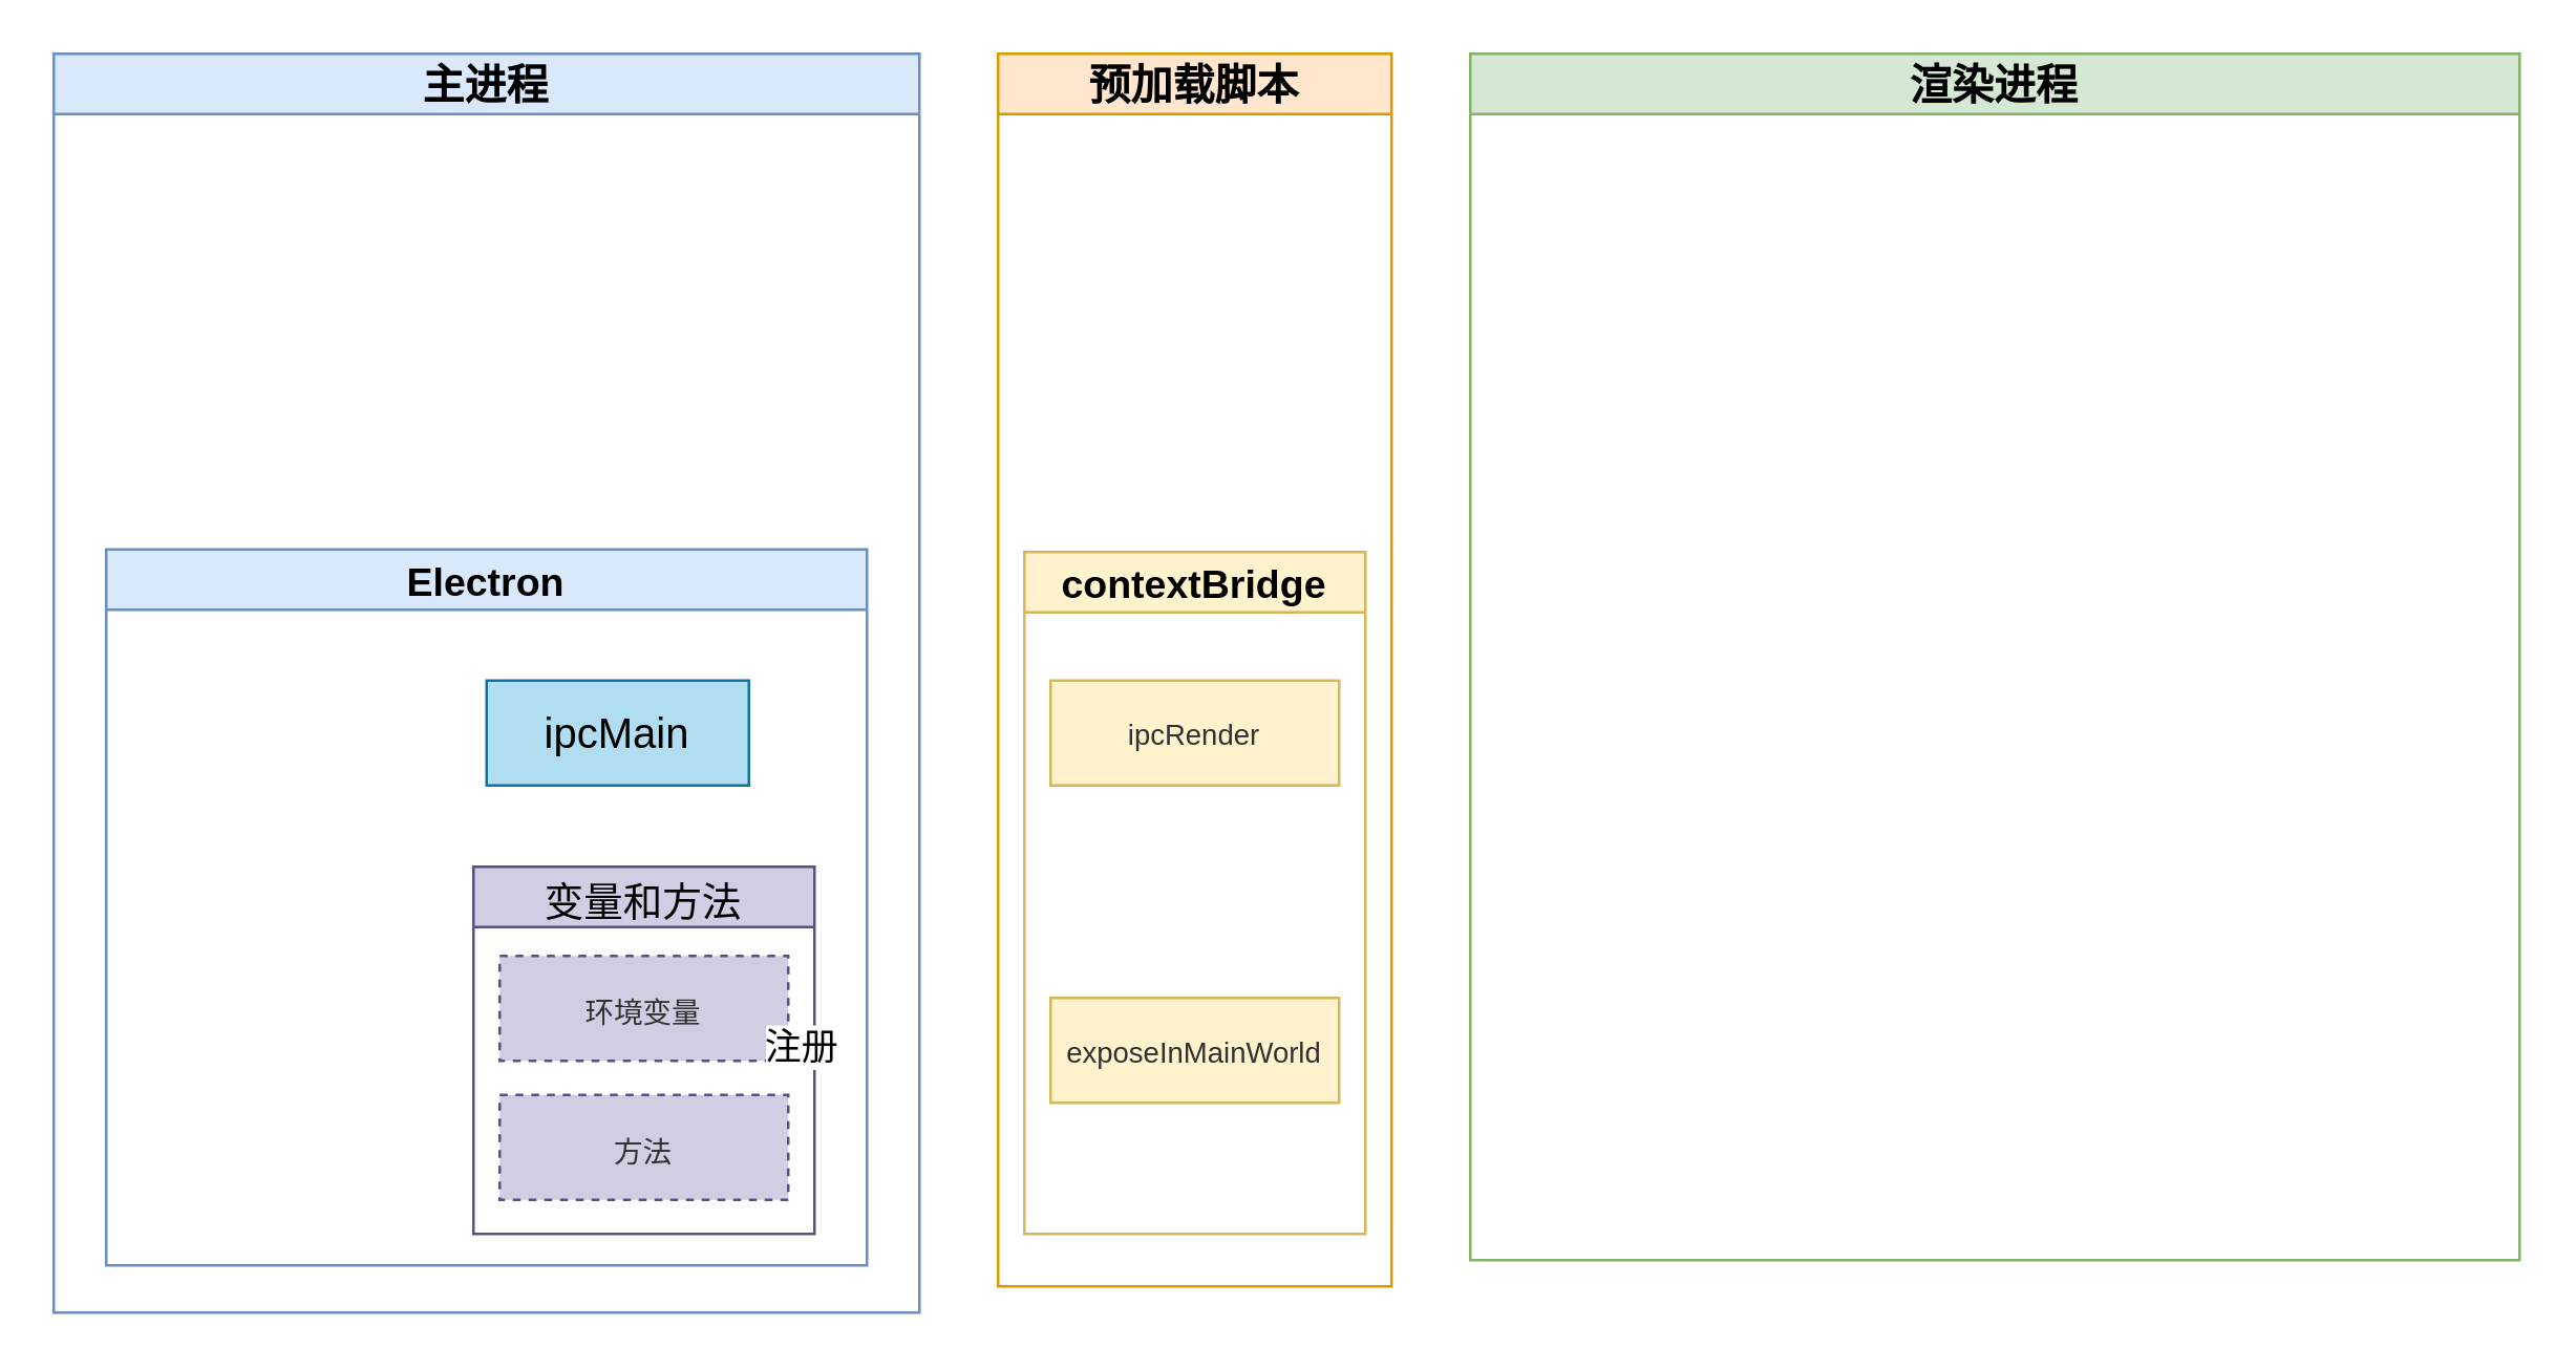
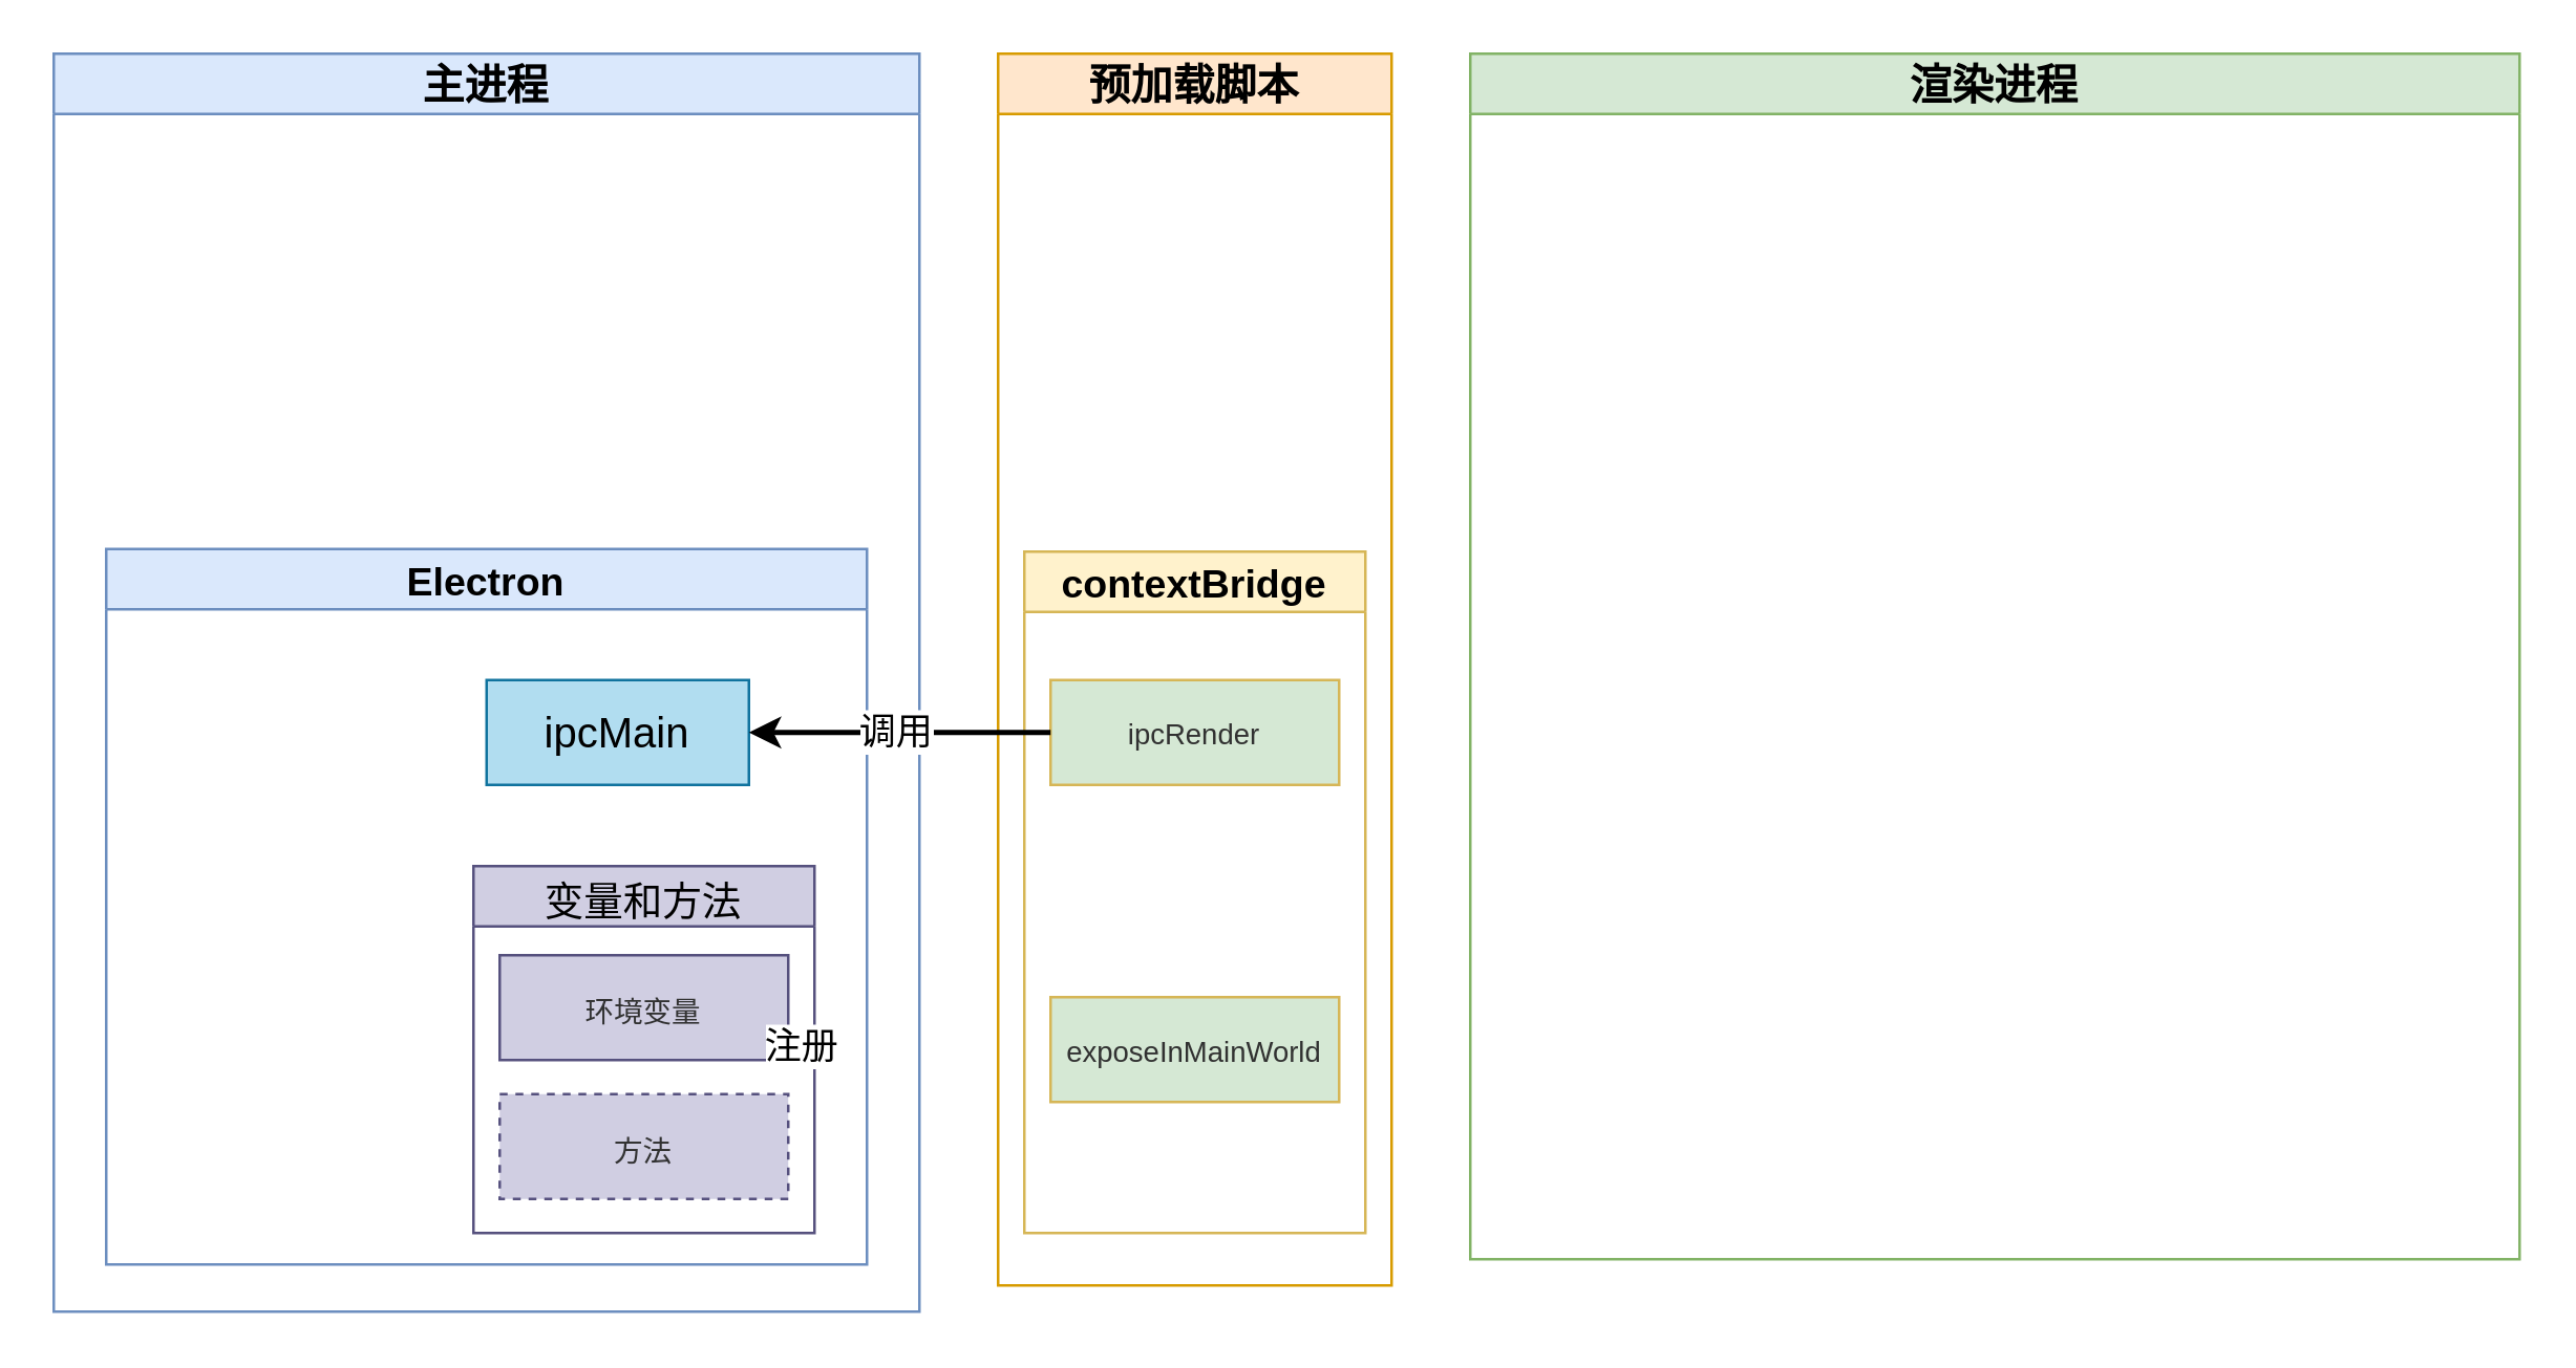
  <mxCell id="0" />
  <mxCell id="1" parent="0" />
  <mxCell id="2" value="&lt;font style=&quot;font-size: 16px;&quot;&gt;主进程&lt;/font&gt;" style="swimlane;whiteSpace=wrap;html=1;fillColor=#dae8fc;strokeColor=#6c8ebf;" vertex="1" parent="1"><mxGeometry x="20" y="20" width="330" height="480" as="geometry" /></mxCell>
  <mxCell id="3" value="&lt;font style=&quot;font-size: 15px;&quot;&gt;Electron&lt;/font&gt;" style="swimlane;whiteSpace=wrap;html=1;startSize=23;fillColor=#dae8fc;strokeColor=#6c8ebf;" vertex="1" parent="2"><mxGeometry x="20" y="189" width="290" height="273" as="geometry" /></mxCell>
  <mxCell id="4" value="&lt;p style=&quot;margin: 0px; font-variant-numeric: normal; font-variant-east-asian: normal; font-variant-alternates: normal; font-kerning: auto; font-optical-sizing: auto; font-feature-settings: normal; font-variation-settings: normal; font-stretch: normal; line-height: normal; -webkit-text-stroke-color: rgb(0, 0, 0); text-align: start;&quot; class=&quot;p1&quot;&gt;&lt;span style=&quot;font-size: 15px;&quot;&gt;变量和方法&lt;/span&gt;&lt;/p&gt;" style="swimlane;whiteSpace=wrap;html=1;startSize=23;fillColor=#d0cee2;strokeColor=#56517e;fontStyle=0" vertex="1" parent="3"><mxGeometry x="140" y="121" width="130" height="140" as="geometry" /></mxCell>
  <mxCell id="5" value="&lt;p style=&quot;margin: 0px; font-variant-numeric: normal; font-variant-east-asian: normal; font-variant-alternates: normal; font-kerning: auto; font-optical-sizing: auto; font-feature-settings: normal; font-variation-settings: normal; font-stretch: normal; line-height: normal; color: rgb(49, 49, 49); -webkit-text-stroke-color: rgb(0, 0, 0);&quot; class=&quot;p1&quot;&gt;&lt;font style=&quot;font-size: 11px;&quot;&gt;方法&lt;/font&gt;&lt;/p&gt;" style="whiteSpace=wrap;html=1;fillColor=#d0cee2;strokeColor=#56517e;dashed=1;" vertex="1" parent="4"><mxGeometry x="10" y="87" width="110" height="40" as="geometry" /></mxCell>
- <mxCell id="6" value="&lt;p style=&quot;margin: 0px; font-variant-numeric: normal; font-variant-east-asian: normal; font-variant-alternates: normal; font-kerning: auto; font-optical-sizing: auto; font-feature-settings: normal; font-variation-settings: normal; font-stretch: normal; font-size: 11px; line-height: normal; color: rgb(49, 49, 49); -webkit-text-stroke-color: rgb(0, 0, 0);&quot; class=&quot;p1&quot;&gt;环境变量&lt;/p&gt;" style="whiteSpace=wrap;html=1;fillColor=#d0cee2;strokeColor=#56517e;dashed=1;" vertex="1" parent="4"><mxGeometry x="10" y="34" width="110" height="40" as="geometry" /></mxCell>
+ <mxCell id="6" value="&lt;p style=&quot;margin: 0px; font-variant-numeric: normal; font-variant-east-asian: normal; font-variant-alternates: normal; font-kerning: auto; font-optical-sizing: auto; font-feature-settings: normal; font-variation-settings: normal; font-stretch: normal; font-size: 11px; line-height: normal; color: rgb(49, 49, 49); -webkit-text-stroke-color: rgb(0, 0, 0);&quot; class=&quot;p1&quot;&gt;环境变量&lt;/p&gt;" style="whiteSpace=wrap;html=1;fillColor=#d0cee2;strokeColor=#56517e;" vertex="1" parent="4"><mxGeometry x="10" y="34" width="110" height="40" as="geometry" /></mxCell>
  <mxCell id="7" value="ipcMain" style="rounded=0;whiteSpace=wrap;html=1;fontSize=16;fillColor=#b1ddf0;strokeColor=#10739e;" vertex="1" parent="3"><mxGeometry x="145" y="50" width="100" height="40" as="geometry" /></mxCell>
  <mxCell id="8" value="&lt;font style=&quot;font-size: 16px;&quot;&gt;渲染进程&lt;/font&gt;" style="swimlane;whiteSpace=wrap;html=1;fillColor=#d5e8d4;strokeColor=#82b366;" vertex="1" parent="1"><mxGeometry x="560" y="20" width="400" height="460" as="geometry" /></mxCell>
  <mxCell id="9" value="&lt;font style=&quot;font-size: 16px;&quot;&gt;预加载脚本&lt;/font&gt;" style="swimlane;whiteSpace=wrap;html=1;fillColor=#ffe6cc;strokeColor=#d79b00;" vertex="1" parent="1"><mxGeometry x="380" y="20" width="150" height="470" as="geometry" /></mxCell>
  <mxCell id="10" value="&lt;p style=&quot;margin: 0px; font-variant-numeric: normal; font-variant-east-asian: normal; font-variant-alternates: normal; font-kerning: auto; font-optical-sizing: auto; font-feature-settings: normal; font-variation-settings: normal; font-stretch: normal; line-height: normal; -webkit-text-stroke-color: rgb(0, 0, 0); text-align: start;&quot; class=&quot;p1&quot;&gt;&lt;font style=&quot;font-size: 15px;&quot;&gt;contextBridge&lt;/font&gt;&lt;/p&gt;" style="swimlane;whiteSpace=wrap;html=1;startSize=23;fillColor=#fff2cc;strokeColor=#d6b656;" vertex="1" parent="9"><mxGeometry x="10" y="190" width="130" height="260" as="geometry" /></mxCell>
- <mxCell id="11" value="&lt;p style=&quot;margin: 0px; font-variant-numeric: normal; font-variant-east-asian: normal; font-variant-alternates: normal; font-kerning: auto; font-optical-sizing: auto; font-feature-settings: normal; font-variation-settings: normal; font-stretch: normal; line-height: normal; color: rgb(49, 49, 49); -webkit-text-stroke-color: rgb(0, 0, 0);&quot; class=&quot;p1&quot;&gt;&lt;font style=&quot;font-size: 11px;&quot;&gt;exposeInMainWorld&lt;/font&gt;&lt;/p&gt;" style="whiteSpace=wrap;html=1;fillColor=#fff2cc;strokeColor=#d6b656;" vertex="1" parent="10"><mxGeometry x="10" y="170" width="110" height="40" as="geometry" /></mxCell>
- <mxCell id="12" value="&lt;p style=&quot;margin: 0px; font-variant-numeric: normal; font-variant-east-asian: normal; font-variant-alternates: normal; font-kerning: auto; font-optical-sizing: auto; font-feature-settings: normal; font-variation-settings: normal; font-stretch: normal; font-size: 11px; line-height: normal; color: rgb(49, 49, 49); -webkit-text-stroke-color: rgb(0, 0, 0);&quot; class=&quot;p1&quot;&gt;ipcRender&lt;/p&gt;" style="whiteSpace=wrap;html=1;fillColor=#fff2cc;strokeColor=#d6b656;" vertex="1" parent="10"><mxGeometry x="10" y="49" width="110" height="40" as="geometry" /></mxCell>
+ <mxCell id="11" value="&lt;p style=&quot;margin: 0px; font-variant-numeric: normal; font-variant-east-asian: normal; font-variant-alternates: normal; font-kerning: auto; font-optical-sizing: auto; font-feature-settings: normal; font-variation-settings: normal; font-stretch: normal; line-height: normal; color: rgb(49, 49, 49); -webkit-text-stroke-color: rgb(0, 0, 0);&quot; class=&quot;p1&quot;&gt;&lt;font style=&quot;font-size: 11px;&quot;&gt;exposeInMainWorld&lt;/font&gt;&lt;/p&gt;" style="whiteSpace=wrap;html=1;fillColor=#d5e8d4;strokeColor=#d6b656;" vertex="1" parent="10"><mxGeometry x="10" y="170" width="110" height="40" as="geometry" /></mxCell>
+ <mxCell id="12" value="&lt;p style=&quot;margin: 0px; font-variant-numeric: normal; font-variant-east-asian: normal; font-variant-alternates: normal; font-kerning: auto; font-optical-sizing: auto; font-feature-settings: normal; font-variation-settings: normal; font-stretch: normal; font-size: 11px; line-height: normal; color: rgb(49, 49, 49); -webkit-text-stroke-color: rgb(0, 0, 0);&quot; class=&quot;p1&quot;&gt;ipcRender&lt;/p&gt;" style="whiteSpace=wrap;html=1;fillColor=#d5e8d4;strokeColor=#d6b656;" vertex="1" parent="10"><mxGeometry x="10" y="49" width="110" height="40" as="geometry" /></mxCell>
  <mxCell id="13" value="注册" style="endArrow=classic;html=1;rounded=0;fontSize=14;exitX=1;exitY=0.5;exitDx=0;exitDy=0;strokeWidth=2;" edge="1" parent="1" source="4" target="6"><mxGeometry width="50" height="50" relative="1" as="geometry"><mxPoint x="320" y="435" as="sourcePoint" /><mxPoint x="390" y="230" as="targetPoint" /></mxGeometry></mxCell>
+ <mxCell id="14" value="调用" style="edgeStyle=orthogonalEdgeStyle;rounded=0;orthogonalLoop=1;jettySize=auto;html=1;exitX=0;exitY=0.5;exitDx=0;exitDy=0;entryX=1;entryY=0.5;entryDx=0;entryDy=0;fontSize=14;strokeWidth=2;" edge="1" parent="1" source="12" target="7"><mxGeometry x="0.02" relative="1" as="geometry"><mxPoint as="offset" /></mxGeometry></mxCell>
